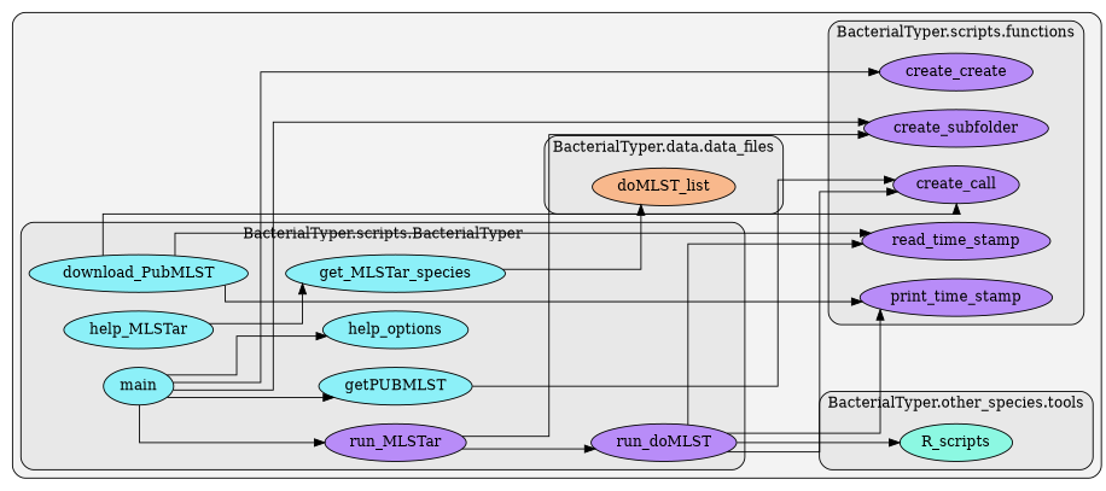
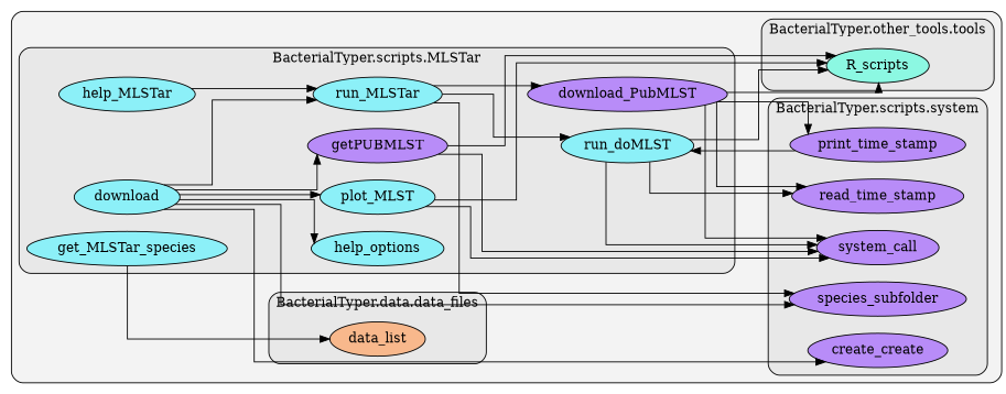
  digraph {
    clusterrank=local
    rankdir=LR
    splines=ortho
    node [fillcolor="#65f4ffb2" fontcolor="#000000" group=23 style=filled]
    edge [color="#000000" style=solid]
-   n1 [fillcolor="#ffa365b2" group=3 label=doMLST_list]
+   n1 [fillcolor="#ffa365b2" group=3 label=data_list]
    n2 [fillcolor="#65ffe0b2" group=21 label=R_scripts]
-   n3 [label=download_PubMLST]
-   n4 [label=getPUBMLST]
+   n3 [fillcolor="#a365ffb2" label=download_PubMLST]
+   n4 [fillcolor="#a365ffb2" label=getPUBMLST]
    n5 [label=get_MLSTar_species]
    n6 [label=help_MLSTar]
    n7 [label=help_options]
-   n8 [label=main]
-   n10 [fillcolor="#a365ffb2" label=run_MLSTar]
-   n11 [fillcolor="#a365ffb2" label=run_doMLST]
+   n8 [label=download]
+   n9 [label=plot_MLST]
+   n10 [label=run_MLSTar]
+   n11 [label=run_doMLST]
    n12 [fillcolor="#a365ffb2" group=33 label=create_create]
-   n13 [fillcolor="#a365ffb2" group=33 label=create_subfolder]
+   n13 [fillcolor="#a365ffb2" group=33 label=species_subfolder]
    n14 [fillcolor="#a365ffb2" group=33 label=print_time_stamp]
    n15 [fillcolor="#a365ffb2" group=33 label=read_time_stamp]
-   n16 [fillcolor="#a365ffb2" group=33 label=create_call]
+   n16 [fillcolor="#a365ffb2" group=33 label=system_call]
    subgraph cluster_1 {
      fillcolor="#80808018"
      style="filled,rounded"
      subgraph cluster_2 {
        fillcolor="#80808018"
        label="BacterialTyper.data.data_files"
        style="filled,rounded"
        n1
      }
      subgraph cluster_3 {
        fillcolor="#80808018"
-       label="BacterialTyper.other_species.tools"
+       label="BacterialTyper.other_tools.tools"
        style="filled,rounded"
        n2
      }
      subgraph cluster_4 {
        fillcolor="#80808018"
-       label="BacterialTyper.scripts.BacterialTyper"
+       label="BacterialTyper.scripts.MLSTar"
        style="filled,rounded"
        n3
        n4
        n5
        n6
        n7
        n8
+       n9
        n10
        n11
      }
      subgraph cluster_5 {
        fillcolor="#80808018"
-       label="BacterialTyper.scripts.functions"
+       label="BacterialTyper.scripts.system"
        style="filled,rounded"
        n12
        n13
        n14
        n15
        n16
      }
    }
+   n3 -> n2
    n3 -> n14
    n3 -> n15
    n3 -> n16
+   n4 -> n2
    n4 -> n16
    n5 -> n1
-   n6 -> n5
+   n6 -> n10
    n8 -> n4
    n8 -> n7
+   n8 -> n9
    n8 -> n10
    n8 -> n12
    n8 -> n13
+   n9 -> n2
+   n9 -> n16
+   n10 -> n3
    n10 -> n11
    n10 -> n13
    n11 -> n2
-   n11 -> n14
+   n14 -> n11
    n11 -> n15
    n11 -> n16
  }
